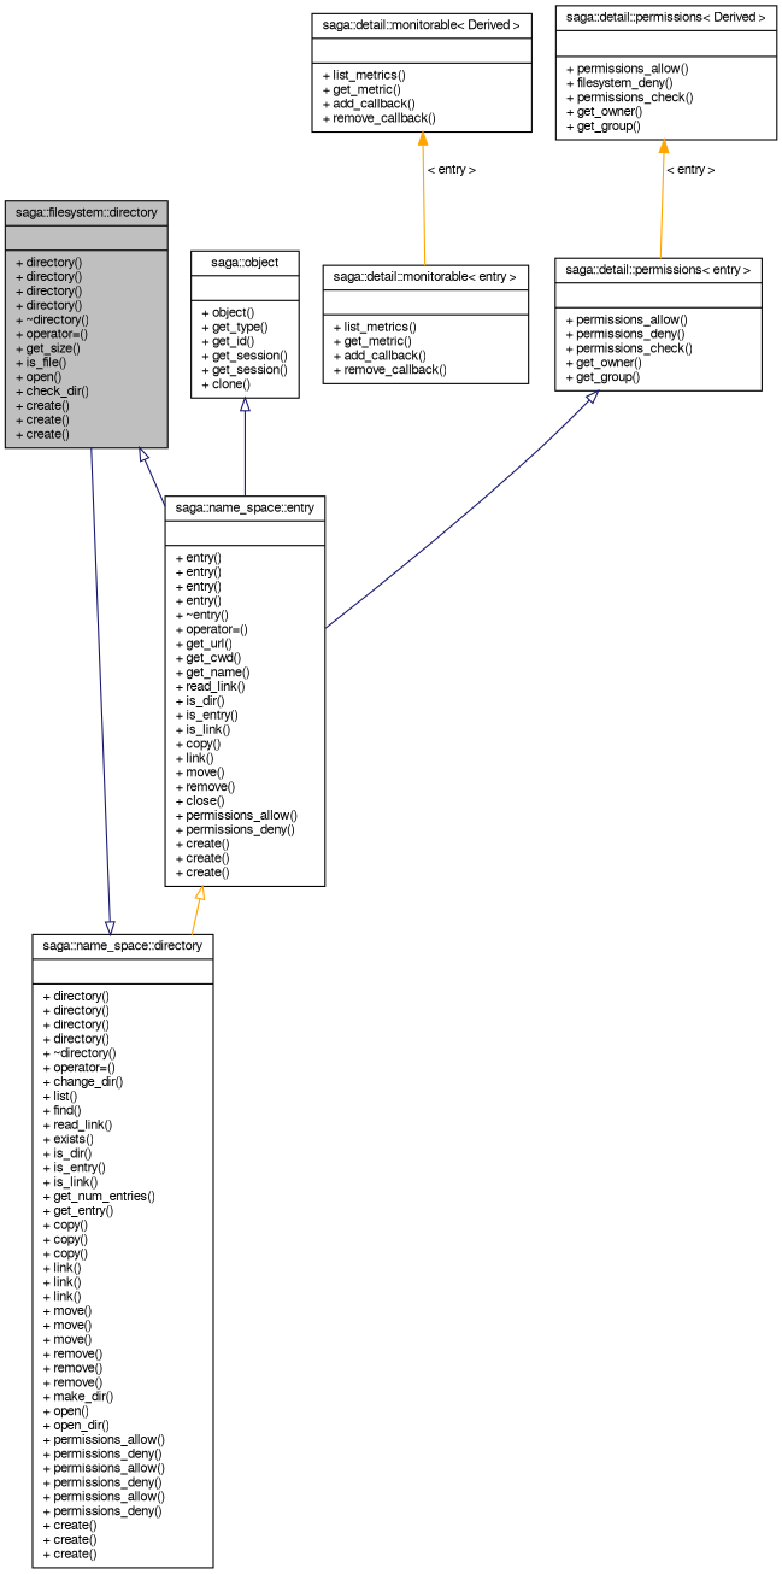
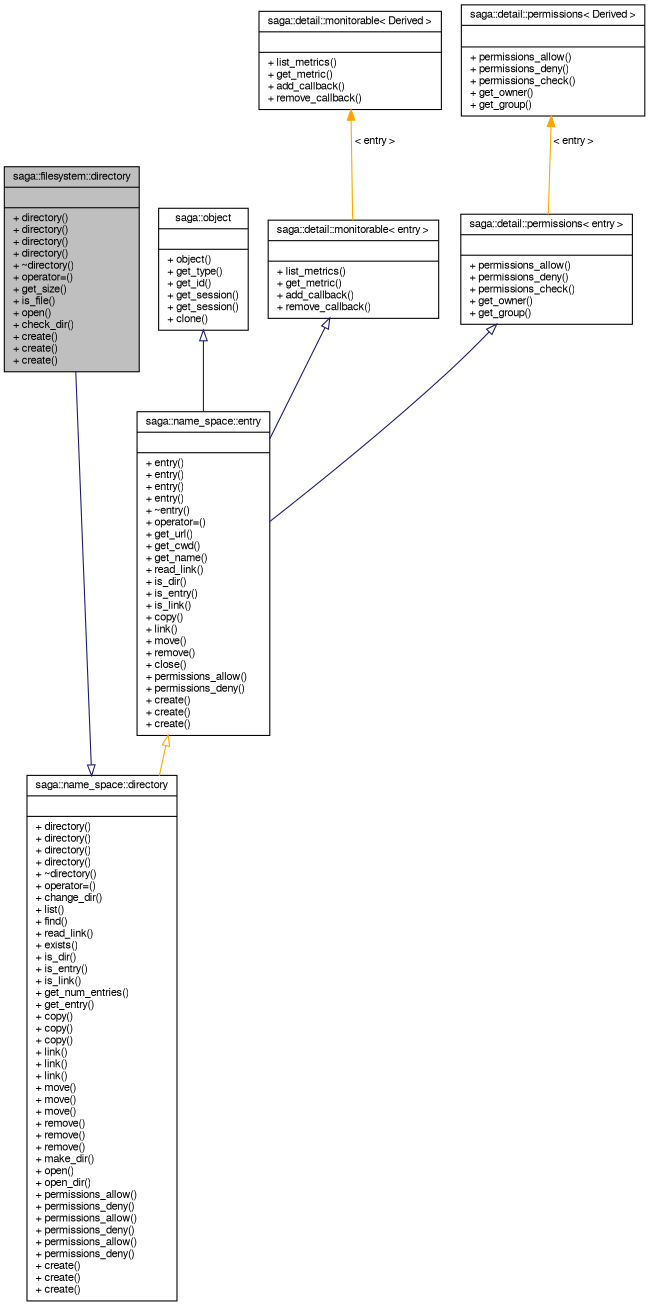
  digraph {
    node [color=black fontname=FreeSans fontsize=10 shape=record]
    edge [arrowtail=onormal color=midnightblue dir=back fontname=FreeSans fontsize=10 labelfontname=FreeSans labelfontsize=10 style=solid]
    n1 [fillcolor=grey75 fontcolor=black height=0.2 label="{saga::filesystem::directory\n||+ directory()\l+ directory()\l+ directory()\l+ directory()\l+ ~directory()\l+ operator=()\l+ get_size()\l+ is_file()\l+ open()\l+ check_dir()\l+ create()\l+ create()\l+ create()\l}" style=filled width=0.4]
    n2 [height=0.2 label="{saga::name_space::directory\n||+ directory()\l+ directory()\l+ directory()\l+ directory()\l+ ~directory()\l+ operator=()\l+ change_dir()\l+ list()\l+ find()\l+ read_link()\l+ exists()\l+ is_dir()\l+ is_entry()\l+ is_link()\l+ get_num_entries()\l+ get_entry()\l+ copy()\l+ copy()\l+ copy()\l+ link()\l+ link()\l+ link()\l+ move()\l+ move()\l+ move()\l+ remove()\l+ remove()\l+ remove()\l+ make_dir()\l+ open()\l+ open_dir()\l+ permissions_allow()\l+ permissions_deny()\l+ permissions_allow()\l+ permissions_deny()\l+ permissions_allow()\l+ permissions_deny()\l+ create()\l+ create()\l+ create()\l}" width=0.4]
    n3 [height=0.2 label="{saga::name_space::entry\n||+ entry()\l+ entry()\l+ entry()\l+ entry()\l+ ~entry()\l+ operator=()\l+ get_url()\l+ get_cwd()\l+ get_name()\l+ read_link()\l+ is_dir()\l+ is_entry()\l+ is_link()\l+ copy()\l+ link()\l+ move()\l+ remove()\l+ close()\l+ permissions_allow()\l+ permissions_deny()\l+ create()\l+ create()\l+ create()\l}" width=0.4]
    n4 [height=0.2 label="{saga::object\n||+ object()\l+ get_type()\l+ get_id()\l+ get_session()\l+ get_session()\l+ clone()\l}" width=0.4]
    n5 [height=0.2 label="{saga::detail::monitorable\< entry \>\n||+ list_metrics()\l+ get_metric()\l+ add_callback()\l+ remove_callback()\l}" width=0.4]
    n6 [height=0.2 label="{saga::detail::monitorable\< Derived \>\n||+ list_metrics()\l+ get_metric()\l+ add_callback()\l+ remove_callback()\l}" width=0.4]
    n7 [height=0.2 label="{saga::detail::permissions\< entry \>\n||+ permissions_allow()\l+ permissions_deny()\l+ permissions_check()\l+ get_owner()\l+ get_group()\l}" width=0.4]
-   n8 [height=0.2 label="{saga::detail::permissions\< Derived \>\n||+ permissions_allow()\l+ filesystem_deny()\l+ permissions_check()\l+ get_owner()\l+ get_group()\l}" width=0.4]
+   n8 [height=0.2 label="{saga::detail::permissions\< Derived \>\n||+ permissions_allow()\l+ permissions_deny()\l+ permissions_check()\l+ get_owner()\l+ get_group()\l}" width=0.4]
    n2 -> n1
    n3 -> n2 [color=orange]
    n4 -> n3
-   n1 -> n3
+   n5 -> n3
    n6 -> n5 [color=orange label=" \< entry \>" arrowtail=""]
    n7 -> n3
    n8 -> n7 [color=orange label=" \< entry \>" arrowtail=""]
  }
